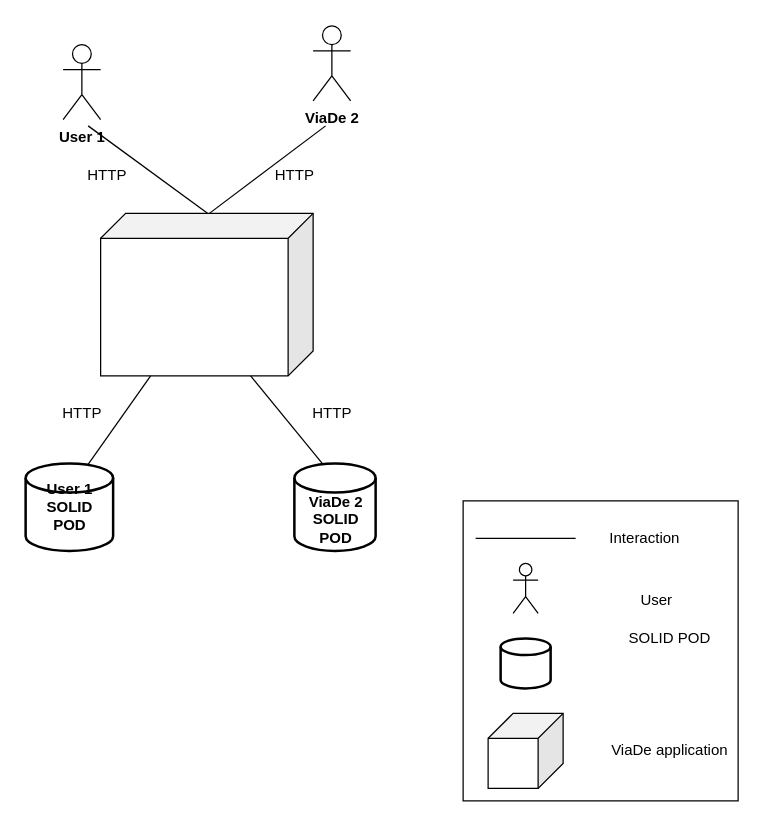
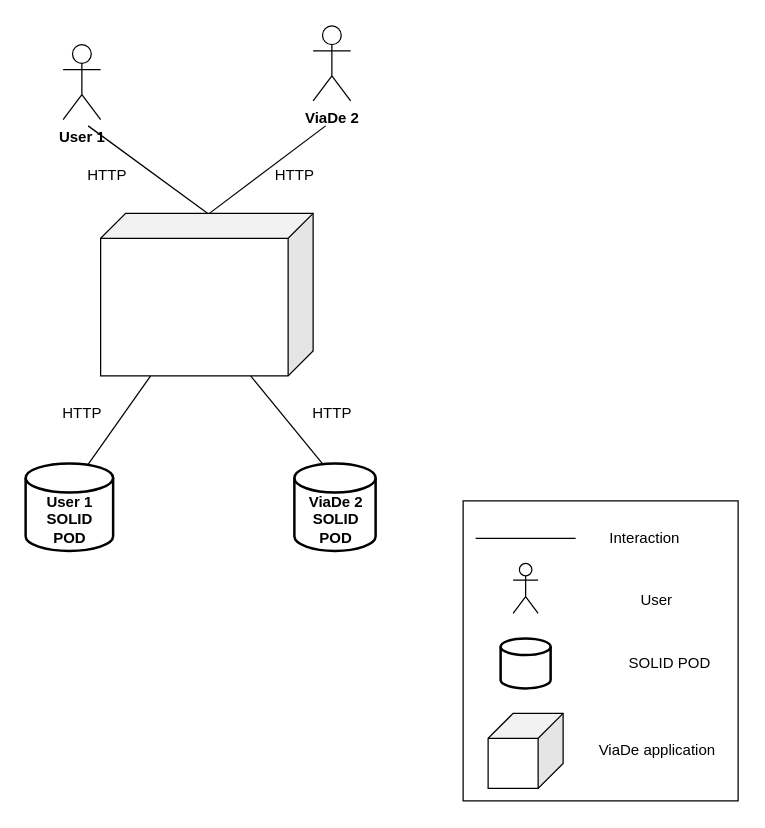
  <mxCell id="0" />
  <mxCell id="1" parent="0" />
  <mxCell id="2" value="&lt;div&gt;&lt;b&gt;User 1&lt;/b&gt;&lt;/div&gt;" style="shape=umlActor;verticalLabelPosition=bottom;labelBackgroundColor=#ffffff;verticalAlign=top;html=1;" vertex="1" parent="1"><mxGeometry x="50" y="35" width="30" height="60" as="geometry" /></mxCell>
  <mxCell id="3" value="ViaDe 2" style="shape=umlActor;verticalLabelPosition=bottom;labelBackgroundColor=#ffffff;verticalAlign=top;html=1;align=center;fontStyle=1" vertex="1" parent="1"><mxGeometry x="250" y="20" width="30" height="60" as="geometry" /></mxCell>
  <mxCell id="4" value="" style="shape=cube;whiteSpace=wrap;html=1;boundedLbl=1;backgroundOutline=1;darkOpacity=0.05;darkOpacity2=0.1;align=center;direction=east;flipH=1;" vertex="1" parent="1"><mxGeometry x="80" y="170" width="170" height="130" as="geometry" /></mxCell>
  <mxCell id="5" value="" style="endArrow=none;html=1;exitX=0.497;exitY=-0.001;exitDx=0;exitDy=0;exitPerimeter=0;" edge="1" parent="1" source="4"><mxGeometry width="50" height="50" relative="1" as="geometry"><mxPoint x="165" y="169" as="sourcePoint" /><mxPoint x="70" y="100" as="targetPoint" /></mxGeometry></mxCell>
  <mxCell id="6" value="" style="endArrow=none;html=1;" edge="1" parent="1"><mxGeometry width="50" height="50" relative="1" as="geometry"><mxPoint x="167" y="170" as="sourcePoint" /><mxPoint x="260" y="100" as="targetPoint" /></mxGeometry></mxCell>
  <mxCell id="7" value="HTTP" style="text;html=1;align=center;verticalAlign=middle;resizable=0;points=[];autosize=1;" vertex="1" parent="1"><mxGeometry x="60" y="130" width="50" height="20" as="geometry" /></mxCell>
  <mxCell id="8" value="HTTP" style="text;html=1;align=center;verticalAlign=middle;resizable=0;points=[];autosize=1;" vertex="1" parent="1"><mxGeometry x="210" y="130" width="50" height="20" as="geometry" /></mxCell>
  <mxCell id="9" value="" style="strokeWidth=2;html=1;shape=mxgraph.flowchart.database;whiteSpace=wrap;align=center;" vertex="1" parent="1"><mxGeometry x="20" y="370" width="70" height="70" as="geometry" /></mxCell>
  <mxCell id="10" value="" style="strokeWidth=2;html=1;shape=mxgraph.flowchart.database;whiteSpace=wrap;align=center;" vertex="1" parent="1"><mxGeometry x="235" y="370" width="65" height="70" as="geometry" /></mxCell>
- <mxCell id="11" value="&lt;div&gt;User 1 &lt;br&gt;&lt;/div&gt;&lt;div&gt;SOLID &lt;br&gt;&lt;/div&gt;&lt;div&gt;POD&lt;/div&gt;" style="text;html=1;align=center;verticalAlign=middle;resizable=0;points=[];autosize=1;fontStyle=1" vertex="1" parent="1"><mxGeometry x="30" y="380" width="50" height="50" as="geometry" /></mxCell>
+ <mxCell id="11" value="&lt;div&gt;User 1 &lt;br&gt;&lt;/div&gt;&lt;div&gt;SOLID &lt;br&gt;&lt;/div&gt;&lt;div&gt;POD&lt;/div&gt;" style="text;html=1;align=center;verticalAlign=middle;resizable=0;points=[];autosize=1;fontStyle=1" vertex="1" parent="1"><mxGeometry x="30" y="390" width="50" height="50" as="geometry" /></mxCell>
  <mxCell id="12" value="&lt;div&gt;ViaDe 2 &lt;br&gt;&lt;/div&gt;&lt;div&gt;SOLID &lt;br&gt;&lt;/div&gt;&lt;div&gt;POD&lt;/div&gt;" style="text;html=1;align=center;verticalAlign=middle;resizable=0;points=[];autosize=1;fontStyle=1" vertex="1" parent="1"><mxGeometry x="242.5" y="390" width="50" height="50" as="geometry" /></mxCell>
  <mxCell id="13" value="" style="endArrow=none;html=1;exitX=0.71;exitY=0.016;exitDx=0;exitDy=0;exitPerimeter=0;" edge="1" parent="1" source="9"><mxGeometry width="50" height="50" relative="1" as="geometry"><mxPoint x="70" y="368" as="sourcePoint" /><mxPoint x="120" y="300" as="targetPoint" /></mxGeometry></mxCell>
  <mxCell id="14" value="" style="endArrow=none;html=1;exitX=0.345;exitY=0.004;exitDx=0;exitDy=0;exitPerimeter=0;" edge="1" parent="1" source="10"><mxGeometry width="50" height="50" relative="1" as="geometry"><mxPoint x="150" y="350" as="sourcePoint" /><mxPoint x="200" y="300" as="targetPoint" /></mxGeometry></mxCell>
  <mxCell id="15" value="HTTP" style="text;html=1;align=center;verticalAlign=middle;resizable=0;points=[];autosize=1;" vertex="1" parent="1"><mxGeometry x="240" y="320" width="50" height="20" as="geometry" /></mxCell>
  <mxCell id="16" value="HTTP" style="text;html=1;align=center;verticalAlign=middle;resizable=0;points=[];autosize=1;" vertex="1" parent="1"><mxGeometry x="40" y="320" width="50" height="20" as="geometry" /></mxCell>
  <mxCell id="17" value="" style="rounded=0;whiteSpace=wrap;html=1;align=center;" vertex="1" parent="1"><mxGeometry x="370" y="400" width="220" height="240" as="geometry" /></mxCell>
  <mxCell id="18" value="" style="endArrow=none;html=1;" edge="1" parent="1"><mxGeometry width="50" height="50" relative="1" as="geometry"><mxPoint x="380" y="430" as="sourcePoint" /><mxPoint x="460" y="430" as="targetPoint" /></mxGeometry></mxCell>
  <mxCell id="19" value="Interaction" style="text;html=1;align=center;verticalAlign=middle;resizable=0;points=[];autosize=1;" vertex="1" parent="1"><mxGeometry x="480" y="420" width="70" height="20" as="geometry" /></mxCell>
  <mxCell id="20" value="" style="shape=umlActor;verticalLabelPosition=bottom;labelBackgroundColor=#ffffff;verticalAlign=top;html=1;outlineConnect=0;align=center;" vertex="1" parent="1"><mxGeometry x="410" y="450" width="20" height="40" as="geometry" /></mxCell>
  <mxCell id="21" value="User" style="text;html=1;strokeColor=none;fillColor=none;align=center;verticalAlign=middle;whiteSpace=wrap;rounded=0;" vertex="1" parent="1"><mxGeometry x="505" y="470" width="40" height="20" as="geometry" /></mxCell>
  <mxCell id="22" value="" style="strokeWidth=2;html=1;shape=mxgraph.flowchart.database;whiteSpace=wrap;align=center;" vertex="1" parent="1"><mxGeometry x="400" y="510" width="40" height="40" as="geometry" /></mxCell>
- <mxCell id="23" value="SOLID POD" style="text;html=1;align=center;verticalAlign=middle;resizable=0;points=[];autosize=1;" vertex="1" parent="1"><mxGeometry x="495" y="500" width="80" height="20" as="geometry" /></mxCell>
+ <mxCell id="23" value="SOLID POD" style="text;html=1;align=center;verticalAlign=middle;resizable=0;points=[];autosize=1;" vertex="1" parent="1"><mxGeometry x="495" y="520" width="80" height="20" as="geometry" /></mxCell>
  <mxCell id="24" value="" style="shape=cube;whiteSpace=wrap;html=1;boundedLbl=1;backgroundOutline=1;darkOpacity=0.05;darkOpacity2=0.1;align=center;direction=east;flipH=1;" vertex="1" parent="1"><mxGeometry x="390" y="570" width="60" height="60" as="geometry" /></mxCell>
- <mxCell id="25" value="ViaDe application" style="text;html=1;align=center;verticalAlign=middle;resizable=0;points=[];autosize=1;" vertex="1" parent="1"><mxGeometry x="480" y="590" width="110" height="20" as="geometry" /></mxCell>
+ <mxCell id="25" value="ViaDe application" style="text;html=1;align=center;verticalAlign=middle;resizable=0;points=[];autosize=1;" vertex="1" parent="1"><mxGeometry x="470" y="590" width="110" height="20" as="geometry" /></mxCell>
